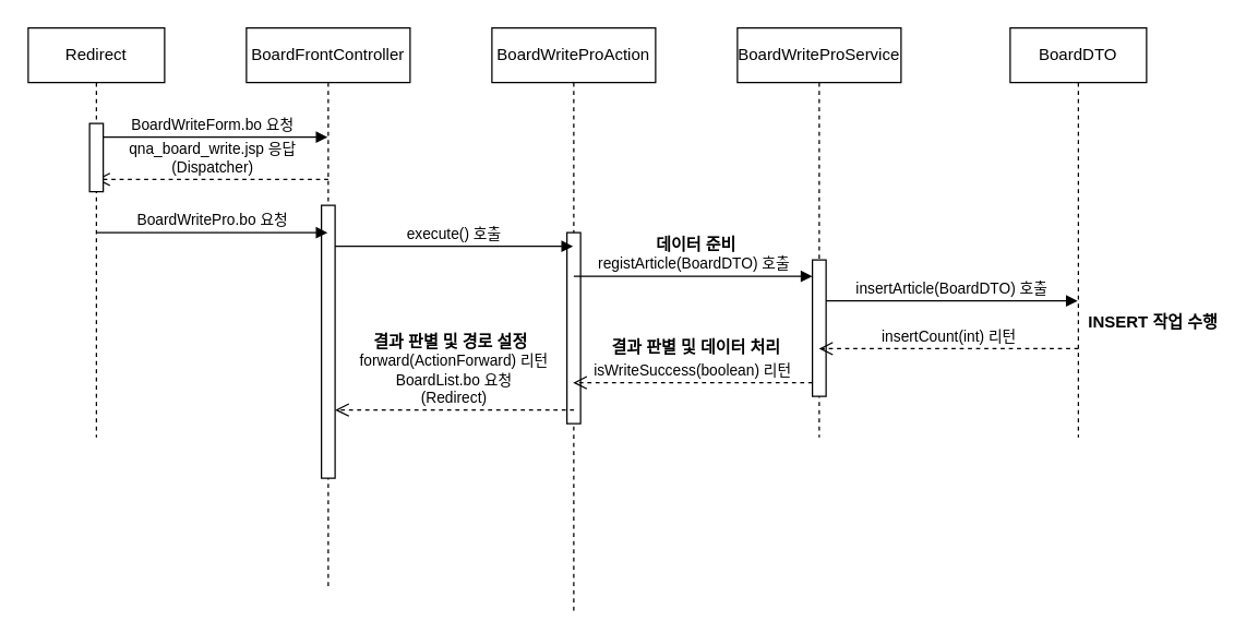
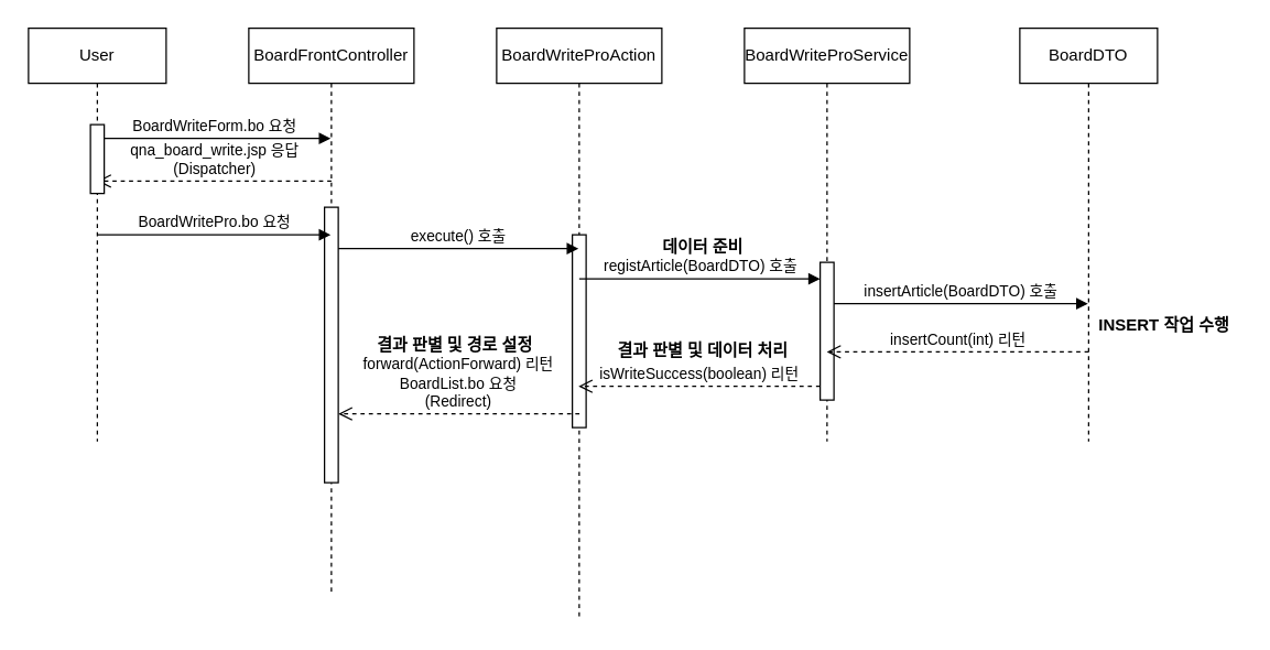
  <mxCell id="0" />
  <mxCell id="1" parent="0" />
  <mxCell id="2" value="BoardWriteProAction" style="shape=umlLifeline;perimeter=lifelinePerimeter;whiteSpace=wrap;html=1;container=1;collapsible=0;recursiveResize=0;outlineConnect=0;" vertex="1" parent="1"><mxGeometry x="360" y="20" width="120" height="430" as="geometry" /></mxCell>
  <mxCell id="3" value="" style="html=1;points=[];perimeter=orthogonalPerimeter;" vertex="1" parent="2"><mxGeometry x="55" y="150" width="10" height="140" as="geometry" /></mxCell>
  <mxCell id="4" value="BoardFrontController" style="shape=umlLifeline;perimeter=lifelinePerimeter;whiteSpace=wrap;html=1;container=1;collapsible=0;recursiveResize=0;outlineConnect=0;" vertex="1" parent="1"><mxGeometry x="180" y="20" width="120" height="410" as="geometry" /></mxCell>
  <mxCell id="5" value="qna_board_write.jsp 응답&lt;br&gt;(Dispatcher)" style="html=1;verticalAlign=bottom;endArrow=open;dashed=1;endSize=8;rounded=0;" edge="1" parent="4"><mxGeometry relative="1" as="geometry"><mxPoint x="60" y="111" as="sourcePoint" /><mxPoint x="-110.167" y="111" as="targetPoint" /></mxGeometry></mxCell>
  <mxCell id="6" value="" style="html=1;points=[];perimeter=orthogonalPerimeter;" vertex="1" parent="4"><mxGeometry x="55" y="130" width="10" height="200" as="geometry" /></mxCell>
  <mxCell id="7" value="execute() 호출" style="html=1;verticalAlign=bottom;endArrow=block;rounded=0;" edge="1" parent="4" target="2"><mxGeometry width="80" relative="1" as="geometry"><mxPoint x="65" y="160" as="sourcePoint" /><mxPoint x="145" y="160" as="targetPoint" /></mxGeometry></mxCell>
  <mxCell id="8" value="forward(ActionForward) 리턴&lt;br&gt;BoardList.bo 요청&lt;br&gt;(Redirect)" style="html=1;verticalAlign=bottom;endArrow=open;dashed=1;endSize=8;rounded=0;" edge="1" parent="4"><mxGeometry relative="1" as="geometry"><mxPoint x="240.17" y="280" as="sourcePoint" /><mxPoint x="65.003" y="280" as="targetPoint" /></mxGeometry></mxCell>
- <mxCell id="9" value="Redirect" style="shape=umlLifeline;perimeter=lifelinePerimeter;whiteSpace=wrap;html=1;container=1;collapsible=0;recursiveResize=0;outlineConnect=0;" vertex="1" parent="1"><mxGeometry y="20" width="100" height="300" as="geometry" x="20" /></mxCell>
+ <mxCell id="9" value="User" style="shape=umlLifeline;perimeter=lifelinePerimeter;whiteSpace=wrap;html=1;container=1;collapsible=0;recursiveResize=0;outlineConnect=0;" vertex="1" parent="1"><mxGeometry y="20" width="100" height="300" as="geometry" x="20" /></mxCell>
  <mxCell id="10" value="BoardWriteForm.bo 요청" style="html=1;verticalAlign=bottom;endArrow=block;rounded=0;" edge="1" parent="9" target="4"><mxGeometry width="80" relative="1" as="geometry"><mxPoint x="50" y="80" as="sourcePoint" /><mxPoint x="130" y="80" as="targetPoint" /></mxGeometry></mxCell>
  <mxCell id="11" value="BoardWritePro.bo 요청" style="html=1;verticalAlign=bottom;endArrow=block;rounded=0;" edge="1" parent="9"><mxGeometry width="80" relative="1" as="geometry"><mxPoint x="50" y="150" as="sourcePoint" /><mxPoint x="219.5" y="150" as="targetPoint" /></mxGeometry></mxCell>
  <mxCell id="12" value="" style="html=1;points=[];perimeter=orthogonalPerimeter;" vertex="1" parent="9"><mxGeometry x="45" y="70" width="10" height="50" as="geometry" /></mxCell>
  <mxCell id="13" value="BoardWriteProService" style="shape=umlLifeline;perimeter=lifelinePerimeter;whiteSpace=wrap;html=1;container=1;collapsible=0;recursiveResize=0;outlineConnect=0;" vertex="1" parent="1"><mxGeometry x="540" y="20" width="120" height="300" as="geometry" /></mxCell>
  <mxCell id="14" value="" style="html=1;points=[];perimeter=orthogonalPerimeter;" vertex="1" parent="13"><mxGeometry x="55" y="170" width="10" height="100" as="geometry" /></mxCell>
  <mxCell id="15" value="insertArticle(BoardDTO) 호출" style="html=1;verticalAlign=bottom;endArrow=block;rounded=0;" edge="1" parent="13" target="17"><mxGeometry width="80" relative="1" as="geometry"><mxPoint x="65" y="200" as="sourcePoint" /><mxPoint x="145" y="200" as="targetPoint" /></mxGeometry></mxCell>
  <mxCell id="16" value="isWriteSuccess(boolean) 리턴" style="html=1;verticalAlign=bottom;endArrow=open;dashed=1;endSize=8;rounded=0;" edge="1" parent="13" target="2"><mxGeometry relative="1" as="geometry"><mxPoint x="55" y="260" as="sourcePoint" /><mxPoint x="-25" y="260" as="targetPoint" /></mxGeometry></mxCell>
  <mxCell id="17" value="BoardDTO" style="shape=umlLifeline;perimeter=lifelinePerimeter;whiteSpace=wrap;html=1;container=1;collapsible=0;recursiveResize=0;outlineConnect=0;" vertex="1" parent="1"><mxGeometry x="740" y="20" width="100" height="300" as="geometry" /></mxCell>
  <mxCell id="18" value="insertCount(int) 리턴" style="html=1;verticalAlign=bottom;endArrow=open;dashed=1;endSize=8;rounded=0;" edge="1" parent="17"><mxGeometry relative="1" as="geometry"><mxPoint x="50" y="235" as="sourcePoint" /><mxPoint x="-140.167" y="235" as="targetPoint" /></mxGeometry></mxCell>
  <mxCell id="19" value="registArticle(BoardDTO) 호출" style="html=1;verticalAlign=bottom;endArrow=block;rounded=0;" edge="1" parent="1" target="14"><mxGeometry width="80" relative="1" as="geometry"><mxPoint x="420" y="202" as="sourcePoint" /><mxPoint x="599.5" y="202" as="targetPoint" /></mxGeometry></mxCell>
  <mxCell id="20" value="데이터 준비" style="text;align=center;fontStyle=1;verticalAlign=middle;spacingLeft=3;spacingRight=3;strokeColor=none;rotatable=0;points=[[0,0.5],[1,0.5]];portConstraint=eastwest;" vertex="1" parent="1"><mxGeometry x="470" y="165" width="80" height="26" as="geometry" /></mxCell>
  <mxCell id="21" value="INSERT 작업 수행" style="text;align=center;fontStyle=1;verticalAlign=middle;spacingLeft=3;spacingRight=3;strokeColor=none;rotatable=0;points=[[0,0.5],[1,0.5]];portConstraint=eastwest;" vertex="1" parent="1"><mxGeometry x="790" y="222" width="110" height="26" as="geometry" /></mxCell>
  <mxCell id="22" value="결과 판별 및 데이터 처리" style="text;align=center;fontStyle=1;verticalAlign=middle;spacingLeft=3;spacingRight=3;strokeColor=none;rotatable=0;points=[[0,0.5],[1,0.5]];portConstraint=eastwest;" vertex="1" parent="1"><mxGeometry x="470" y="240" width="80" height="26" as="geometry" /></mxCell>
  <mxCell id="23" value="결과 판별 및 경로 설정" style="text;align=center;fontStyle=1;verticalAlign=middle;spacingLeft=3;spacingRight=3;strokeColor=none;rotatable=0;points=[[0,0.5],[1,0.5]];portConstraint=eastwest;" vertex="1" parent="1"><mxGeometry x="290" y="236" width="80" height="26" as="geometry" /></mxCell>
